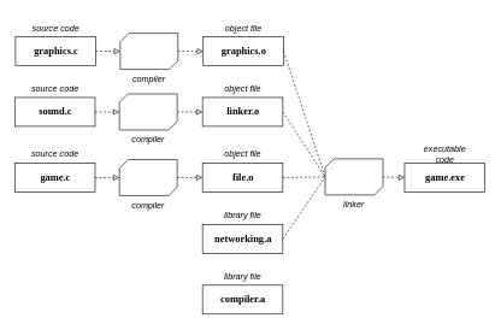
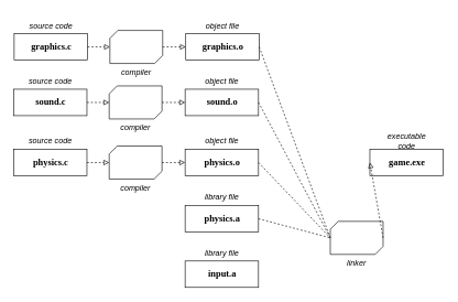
  <mxCell id="0" />
  <mxCell id="1" parent="0" />
  <mxCell id="2" value="" style="group" vertex="1" connectable="0" parent="1"><mxGeometry x="21" y="20" width="371.25" height="75" as="geometry" /></mxCell>
  <mxCell id="3" value="" style="endArrow=block;html=1;rounded=0;exitX=1;exitY=0.5;exitDx=0;exitDy=0;dashed=1;endFill=0;entryX=0;entryY=0.5;entryDx=0;entryDy=0;entryPerimeter=0;" parent="2" source="7" target="4" edge="1"><mxGeometry y="10" width="50" height="50" relative="1" as="geometry"><mxPoint x="150" y="74" as="sourcePoint" /><mxPoint x="200" y="24" as="targetPoint" /><mxPoint as="offset" /></mxGeometry></mxCell>
  <mxCell id="4" value="&lt;i&gt;compiler&lt;/i&gt;" style="verticalLabelPosition=bottom;verticalAlign=top;html=1;shape=mxgraph.basic.diag_snip_rect;dx=6;whiteSpace=wrap;" parent="2" vertex="1"><mxGeometry x="145" y="25" width="80" height="50" as="geometry" /></mxCell>
  <mxCell id="5" value="" style="endArrow=block;html=1;rounded=0;exitX=1;exitY=0.5;exitDx=0;exitDy=0;dashed=1;endFill=0;entryX=0;entryY=0.5;entryDx=0;entryDy=0;exitPerimeter=0;" parent="2" source="4" target="10" edge="1"><mxGeometry y="10" width="50" height="50" relative="1" as="geometry"><mxPoint x="247.01" y="95.52" as="sourcePoint" /><mxPoint x="270" y="50" as="targetPoint" /><mxPoint as="offset" /></mxGeometry></mxCell>
  <mxCell id="6" value="" style="group" vertex="1" connectable="0" parent="2"><mxGeometry width="111.25" height="70" as="geometry" /></mxCell>
  <mxCell id="7" value="&lt;font color=&quot;#000000&quot; size=&quot;1&quot;&gt;&lt;b style=&quot;font-size: 14px;&quot;&gt;graphics.c&lt;/b&gt;&lt;/font&gt;" style="text;html=1;align=center;verticalAlign=middle;whiteSpace=wrap;rounded=0;fillColor=none;fontColor=#333333;strokeColor=#000000;fontFamily=Lucida Console;fontSize=9;perimeterSpacing=0;labelPadding=9;spacingLeft=2;" parent="6" vertex="1"><mxGeometry y="30" width="111.25" height="40" as="geometry" /></mxCell>
  <mxCell id="8" value="&lt;i style=&quot;&quot;&gt;&lt;font face=&quot;Helvetica&quot;&gt;source code&lt;/font&gt;&lt;/i&gt;" style="text;html=1;strokeColor=none;fillColor=none;align=center;verticalAlign=middle;whiteSpace=wrap;rounded=0;" parent="6" vertex="1"><mxGeometry x="11.88" width="87.5" height="35" as="geometry" /></mxCell>
  <mxCell id="9" value="" style="group" vertex="1" connectable="0" parent="2"><mxGeometry x="260" width="111.25" height="70" as="geometry" /></mxCell>
  <mxCell id="10" value="&lt;font color=&quot;#000000&quot; size=&quot;1&quot;&gt;&lt;b style=&quot;font-size: 14px;&quot;&gt;graphics.o&lt;/b&gt;&lt;/font&gt;" style="text;html=1;align=center;verticalAlign=middle;whiteSpace=wrap;rounded=0;fillColor=none;fontColor=#333333;strokeColor=#000000;fontFamily=Lucida Console;fontSize=9;perimeterSpacing=0;labelPadding=9;spacingLeft=2;" vertex="1" parent="9"><mxGeometry y="30" width="111.25" height="40" as="geometry" /></mxCell>
  <mxCell id="11" value="&lt;i style=&quot;&quot;&gt;&lt;font face=&quot;Helvetica&quot;&gt;object file&lt;/font&gt;&lt;/i&gt;" style="text;html=1;strokeColor=none;fillColor=none;align=center;verticalAlign=middle;whiteSpace=wrap;rounded=0;" vertex="1" parent="9"><mxGeometry x="11.88" width="87.5" height="35" as="geometry" /></mxCell>
  <mxCell id="12" value="" style="group" vertex="1" connectable="0" parent="1"><mxGeometry x="20" y="104" width="371.25" height="75" as="geometry" /></mxCell>
  <mxCell id="13" value="" style="endArrow=block;html=1;rounded=0;exitX=1;exitY=0.5;exitDx=0;exitDy=0;dashed=1;endFill=0;entryX=0;entryY=0.5;entryDx=0;entryDy=0;entryPerimeter=0;" edge="1" parent="12" source="17" target="14"><mxGeometry y="10" width="50" height="50" relative="1" as="geometry"><mxPoint x="150" y="74" as="sourcePoint" /><mxPoint x="200" y="24" as="targetPoint" /><mxPoint as="offset" /></mxGeometry></mxCell>
  <mxCell id="14" value="&lt;i&gt;compiler&lt;/i&gt;" style="verticalLabelPosition=bottom;verticalAlign=top;html=1;shape=mxgraph.basic.diag_snip_rect;dx=6;whiteSpace=wrap;" vertex="1" parent="12"><mxGeometry x="145" y="25" width="80" height="50" as="geometry" /></mxCell>
  <mxCell id="15" value="" style="endArrow=block;html=1;rounded=0;exitX=1;exitY=0.5;exitDx=0;exitDy=0;dashed=1;endFill=0;entryX=0;entryY=0.5;entryDx=0;entryDy=0;exitPerimeter=0;" edge="1" parent="12" source="14" target="20"><mxGeometry y="10" width="50" height="50" relative="1" as="geometry"><mxPoint x="247.01" y="95.52" as="sourcePoint" /><mxPoint x="270" y="50" as="targetPoint" /><mxPoint as="offset" /></mxGeometry></mxCell>
  <mxCell id="16" value="" style="group" vertex="1" connectable="0" parent="12"><mxGeometry width="111.25" height="70" as="geometry" /></mxCell>
  <mxCell id="17" value="&lt;font color=&quot;#000000&quot; size=&quot;1&quot;&gt;&lt;b style=&quot;font-size: 14px;&quot;&gt;sound.c&lt;/b&gt;&lt;/font&gt;" style="text;html=1;align=center;verticalAlign=middle;whiteSpace=wrap;rounded=0;fillColor=none;fontColor=#333333;strokeColor=#000000;fontFamily=Lucida Console;fontSize=9;perimeterSpacing=0;labelPadding=9;spacingLeft=2;" vertex="1" parent="16"><mxGeometry y="30" width="111.25" height="40" as="geometry" /></mxCell>
  <mxCell id="18" value="&lt;i style=&quot;&quot;&gt;&lt;font face=&quot;Helvetica&quot;&gt;source code&lt;/font&gt;&lt;/i&gt;" style="text;html=1;strokeColor=none;fillColor=none;align=center;verticalAlign=middle;whiteSpace=wrap;rounded=0;" vertex="1" parent="16"><mxGeometry x="11.88" width="87.5" height="35" as="geometry" /></mxCell>
  <mxCell id="19" value="" style="group" vertex="1" connectable="0" parent="12"><mxGeometry x="260" width="111.25" height="70" as="geometry" /></mxCell>
- <mxCell id="20" value="&lt;font color=&quot;#000000&quot; size=&quot;1&quot;&gt;&lt;b style=&quot;font-size: 14px;&quot;&gt;linker.o&lt;/b&gt;&lt;/font&gt;" style="text;html=1;align=center;verticalAlign=middle;whiteSpace=wrap;rounded=0;fillColor=none;fontColor=#333333;strokeColor=#000000;fontFamily=Lucida Console;fontSize=9;perimeterSpacing=0;labelPadding=9;spacingLeft=2;" vertex="1" parent="19"><mxGeometry y="30" width="111.25" height="40" as="geometry" /></mxCell>
+ <mxCell id="20" value="&lt;font color=&quot;#000000&quot; size=&quot;1&quot;&gt;&lt;b style=&quot;font-size: 14px;&quot;&gt;sound.o&lt;/b&gt;&lt;/font&gt;" style="text;html=1;align=center;verticalAlign=middle;whiteSpace=wrap;rounded=0;fillColor=none;fontColor=#333333;strokeColor=#000000;fontFamily=Lucida Console;fontSize=9;perimeterSpacing=0;labelPadding=9;spacingLeft=2;" vertex="1" parent="19"><mxGeometry y="30" width="111.25" height="40" as="geometry" /></mxCell>
  <mxCell id="21" value="&lt;i&gt;object file&lt;/i&gt;" style="text;html=1;strokeColor=none;fillColor=none;align=center;verticalAlign=middle;whiteSpace=wrap;rounded=0;" vertex="1" parent="19"><mxGeometry x="11.88" width="87.5" height="35" as="geometry" /></mxCell>
  <mxCell id="22" value="" style="group" vertex="1" connectable="0" parent="1"><mxGeometry x="20" y="195" width="371.25" height="75" as="geometry" /></mxCell>
  <mxCell id="23" value="" style="endArrow=block;html=1;rounded=0;exitX=1;exitY=0.5;exitDx=0;exitDy=0;dashed=1;endFill=0;entryX=0;entryY=0.5;entryDx=0;entryDy=0;entryPerimeter=0;" edge="1" parent="22" source="27" target="24"><mxGeometry y="10" width="50" height="50" relative="1" as="geometry"><mxPoint x="150" y="74" as="sourcePoint" /><mxPoint x="200" y="24" as="targetPoint" /><mxPoint as="offset" /></mxGeometry></mxCell>
  <mxCell id="24" value="&lt;i&gt;compiler&lt;/i&gt;" style="verticalLabelPosition=bottom;verticalAlign=top;html=1;shape=mxgraph.basic.diag_snip_rect;dx=6;whiteSpace=wrap;" vertex="1" parent="22"><mxGeometry x="145" y="25" width="80" height="50" as="geometry" /></mxCell>
  <mxCell id="25" value="" style="endArrow=block;html=1;rounded=0;exitX=1;exitY=0.5;exitDx=0;exitDy=0;dashed=1;endFill=0;entryX=0;entryY=0.5;entryDx=0;entryDy=0;exitPerimeter=0;" edge="1" parent="22" source="24" target="30"><mxGeometry y="10" width="50" height="50" relative="1" as="geometry"><mxPoint x="247.01" y="95.52" as="sourcePoint" /><mxPoint x="270" y="50" as="targetPoint" /><mxPoint as="offset" /></mxGeometry></mxCell>
  <mxCell id="26" value="" style="group" vertex="1" connectable="0" parent="22"><mxGeometry width="111.25" height="70" as="geometry" /></mxCell>
- <mxCell id="27" value="&lt;font color=&quot;#000000&quot; size=&quot;1&quot;&gt;&lt;b style=&quot;font-size: 14px;&quot;&gt;game.c&lt;/b&gt;&lt;/font&gt;" style="text;html=1;align=center;verticalAlign=middle;whiteSpace=wrap;rounded=0;fillColor=none;fontColor=#333333;strokeColor=#000000;fontFamily=Lucida Console;fontSize=9;perimeterSpacing=0;labelPadding=9;spacingLeft=2;" vertex="1" parent="26"><mxGeometry y="30" width="111.25" height="40" as="geometry" /></mxCell>
+ <mxCell id="27" value="&lt;font color=&quot;#000000&quot; size=&quot;1&quot;&gt;&lt;b style=&quot;font-size: 14px;&quot;&gt;physics.c&lt;/b&gt;&lt;/font&gt;" style="text;html=1;align=center;verticalAlign=middle;whiteSpace=wrap;rounded=0;fillColor=none;fontColor=#333333;strokeColor=#000000;fontFamily=Lucida Console;fontSize=9;perimeterSpacing=0;labelPadding=9;spacingLeft=2;" vertex="1" parent="26"><mxGeometry y="30" width="111.25" height="40" as="geometry" /></mxCell>
  <mxCell id="28" value="&lt;i style=&quot;&quot;&gt;&lt;font face=&quot;Helvetica&quot;&gt;source code&lt;/font&gt;&lt;/i&gt;" style="text;html=1;strokeColor=none;fillColor=none;align=center;verticalAlign=middle;whiteSpace=wrap;rounded=0;" vertex="1" parent="26"><mxGeometry x="11.88" width="87.5" height="35" as="geometry" /></mxCell>
  <mxCell id="29" value="" style="group" vertex="1" connectable="0" parent="22"><mxGeometry x="260" width="111.25" height="70" as="geometry" /></mxCell>
- <mxCell id="30" value="&lt;font color=&quot;#000000&quot; size=&quot;1&quot;&gt;&lt;b style=&quot;font-size: 14px;&quot;&gt;file.o&lt;/b&gt;&lt;/font&gt;" style="text;html=1;align=center;verticalAlign=middle;whiteSpace=wrap;rounded=0;fillColor=none;fontColor=#333333;strokeColor=#000000;fontFamily=Lucida Console;fontSize=9;perimeterSpacing=0;labelPadding=9;spacingLeft=2;" vertex="1" parent="29"><mxGeometry y="30" width="111.25" height="40" as="geometry" /></mxCell>
+ <mxCell id="30" value="&lt;font color=&quot;#000000&quot; size=&quot;1&quot;&gt;&lt;b style=&quot;font-size: 14px;&quot;&gt;physics.o&lt;/b&gt;&lt;/font&gt;" style="text;html=1;align=center;verticalAlign=middle;whiteSpace=wrap;rounded=0;fillColor=none;fontColor=#333333;strokeColor=#000000;fontFamily=Lucida Console;fontSize=9;perimeterSpacing=0;labelPadding=9;spacingLeft=2;" vertex="1" parent="29"><mxGeometry y="30" width="111.25" height="40" as="geometry" /></mxCell>
  <mxCell id="31" value="&lt;i&gt;object file&lt;/i&gt;" style="text;html=1;strokeColor=none;fillColor=none;align=center;verticalAlign=middle;whiteSpace=wrap;rounded=0;" vertex="1" parent="29"><mxGeometry x="11.88" width="87.5" height="35" as="geometry" /></mxCell>
- <mxCell id="32" value="&lt;i&gt;linker&lt;/i&gt;" style="verticalLabelPosition=bottom;verticalAlign=top;html=1;shape=mxgraph.basic.diag_snip_rect;dx=6;whiteSpace=wrap;" vertex="1" parent="1"><mxGeometry x="450" y="219" width="80" height="50" as="geometry" /></mxCell>
+ <mxCell id="32" value="&lt;i&gt;linker&lt;/i&gt;" style="verticalLabelPosition=bottom;verticalAlign=top;html=1;shape=mxgraph.basic.diag_snip_rect;dx=6;whiteSpace=wrap;" vertex="1" parent="1"><mxGeometry x="500" y="334" width="80" height="50" as="geometry" /></mxCell>
  <mxCell id="33" value="" style="endArrow=block;html=1;rounded=0;exitX=1;exitY=0.5;exitDx=0;exitDy=0;dashed=1;endFill=0;entryX=0;entryY=0.5;entryDx=0;entryDy=0;exitPerimeter=0;" edge="1" parent="1" source="32" target="35"><mxGeometry y="10" width="50" height="50" relative="1" as="geometry"><mxPoint x="707.01" y="218.52" as="sourcePoint" /><mxPoint x="730" y="173" as="targetPoint" /><mxPoint as="offset" /></mxGeometry></mxCell>
  <mxCell id="34" value="" style="group" vertex="1" connectable="0" parent="1"><mxGeometry x="560" y="195" width="111.25" height="70" as="geometry" /></mxCell>
  <mxCell id="35" value="&lt;font color=&quot;#000000&quot; size=&quot;1&quot;&gt;&lt;b style=&quot;font-size: 14px;&quot;&gt;game.exe&lt;/b&gt;&lt;/font&gt;" style="text;html=1;align=center;verticalAlign=middle;whiteSpace=wrap;rounded=0;fillColor=none;fontColor=#333333;strokeColor=#000000;fontFamily=Lucida Console;fontSize=9;perimeterSpacing=0;labelPadding=9;spacingLeft=2;" vertex="1" parent="34"><mxGeometry y="30" width="111.25" height="40" as="geometry" /></mxCell>
  <mxCell id="36" value="&lt;i style=&quot;&quot;&gt;&lt;font face=&quot;Helvetica&quot;&gt;executable code&lt;/font&gt;&lt;/i&gt;" style="text;html=1;strokeColor=none;fillColor=none;align=center;verticalAlign=middle;whiteSpace=wrap;rounded=0;" vertex="1" parent="34"><mxGeometry x="11.88" width="87.5" height="35" as="geometry" /></mxCell>
  <mxCell id="37" value="" style="endArrow=none;html=1;rounded=0;exitX=1;exitY=0.5;exitDx=0;exitDy=0;dashed=1;endFill=0;entryX=0;entryY=0.5;entryDx=0;entryDy=0;entryPerimeter=0;" edge="1" parent="1" source="10" target="32"><mxGeometry y="10" width="50" height="50" relative="1" as="geometry"><mxPoint x="695" y="183" as="sourcePoint" /><mxPoint x="730" y="183" as="targetPoint" /><mxPoint as="offset" /></mxGeometry></mxCell>
  <mxCell id="38" value="" style="endArrow=none;html=1;rounded=0;exitX=1;exitY=0.5;exitDx=0;exitDy=0;dashed=1;endFill=0;entryX=0;entryY=0.5;entryDx=0;entryDy=0;entryPerimeter=0;" edge="1" parent="1" source="20" target="32"><mxGeometry y="10" width="50" height="50" relative="1" as="geometry"><mxPoint x="402" y="61" as="sourcePoint" /><mxPoint x="530" y="181" as="targetPoint" /><mxPoint as="offset" /></mxGeometry></mxCell>
  <mxCell id="39" value="" style="endArrow=none;html=1;rounded=0;exitX=1;exitY=0.5;exitDx=0;exitDy=0;dashed=1;endFill=0;entryX=0;entryY=0.5;entryDx=0;entryDy=0;entryPerimeter=0;" edge="1" parent="1" source="30" target="32"><mxGeometry y="10" width="50" height="50" relative="1" as="geometry"><mxPoint x="401" y="153" as="sourcePoint" /><mxPoint x="540" y="191" as="targetPoint" /><mxPoint as="offset" /></mxGeometry></mxCell>
  <mxCell id="40" value="" style="endArrow=none;html=1;rounded=0;exitX=1;exitY=0.5;exitDx=0;exitDy=0;dashed=1;endFill=0;entryX=0;entryY=0.5;entryDx=0;entryDy=0;entryPerimeter=0;" edge="1" parent="1" source="42" target="32"><mxGeometry y="10" width="50" height="50" relative="1" as="geometry"><mxPoint x="411" y="163" as="sourcePoint" /><mxPoint x="550" y="201" as="targetPoint" /><mxPoint as="offset" /></mxGeometry></mxCell>
  <mxCell id="41" value="" style="group" vertex="1" connectable="0" parent="1"><mxGeometry x="280" y="280" width="111.25" height="70" as="geometry" /></mxCell>
- <mxCell id="42" value="&lt;font color=&quot;#000000&quot; size=&quot;1&quot;&gt;&lt;b style=&quot;font-size: 14px;&quot;&gt;networking.a&lt;/b&gt;&lt;/font&gt;" style="text;html=1;align=center;verticalAlign=middle;whiteSpace=wrap;rounded=0;fillColor=none;fontColor=#333333;strokeColor=#000000;fontFamily=Lucida Console;fontSize=9;perimeterSpacing=0;labelPadding=9;spacingLeft=2;" vertex="1" parent="41"><mxGeometry y="30" width="111.25" height="40" as="geometry" /></mxCell>
+ <mxCell id="42" value="&lt;font color=&quot;#000000&quot; size=&quot;1&quot;&gt;&lt;b style=&quot;font-size: 14px;&quot;&gt;physics.a&lt;/b&gt;&lt;/font&gt;" style="text;html=1;align=center;verticalAlign=middle;whiteSpace=wrap;rounded=0;fillColor=none;fontColor=#333333;strokeColor=#000000;fontFamily=Lucida Console;fontSize=9;perimeterSpacing=0;labelPadding=9;spacingLeft=2;" vertex="1" parent="41"><mxGeometry y="30" width="111.25" height="40" as="geometry" /></mxCell>
  <mxCell id="43" value="&lt;i&gt;library file&lt;/i&gt;" style="text;html=1;strokeColor=none;fillColor=none;align=center;verticalAlign=middle;whiteSpace=wrap;rounded=0;" vertex="1" parent="41"><mxGeometry x="11.88" width="87.5" height="35" as="geometry" /></mxCell>
  <mxCell id="44" value="" style="group" vertex="1" connectable="0" parent="1"><mxGeometry x="280" y="364" width="111.25" height="70" as="geometry" /></mxCell>
- <mxCell id="45" value="&lt;font color=&quot;#000000&quot; size=&quot;1&quot;&gt;&lt;b style=&quot;font-size: 14px;&quot;&gt;compiler.a&lt;/b&gt;&lt;/font&gt;" style="text;html=1;align=center;verticalAlign=middle;whiteSpace=wrap;rounded=0;fillColor=none;fontColor=#333333;strokeColor=#000000;fontFamily=Lucida Console;fontSize=9;perimeterSpacing=0;labelPadding=9;spacingLeft=2;" vertex="1" parent="44"><mxGeometry y="30" width="111.25" height="40" as="geometry" /></mxCell>
+ <mxCell id="45" value="&lt;font color=&quot;#000000&quot; size=&quot;1&quot;&gt;&lt;b style=&quot;font-size: 14px;&quot;&gt;input.a&lt;/b&gt;&lt;/font&gt;" style="text;html=1;align=center;verticalAlign=middle;whiteSpace=wrap;rounded=0;fillColor=none;fontColor=#333333;strokeColor=#000000;fontFamily=Lucida Console;fontSize=9;perimeterSpacing=0;labelPadding=9;spacingLeft=2;" vertex="1" parent="44"><mxGeometry y="30" width="111.25" height="40" as="geometry" /></mxCell>
  <mxCell id="46" value="&lt;i&gt;library file&lt;/i&gt;" style="text;html=1;strokeColor=none;fillColor=none;align=center;verticalAlign=middle;whiteSpace=wrap;rounded=0;" vertex="1" parent="44"><mxGeometry x="11.88" width="87.5" height="35" as="geometry" /></mxCell>
